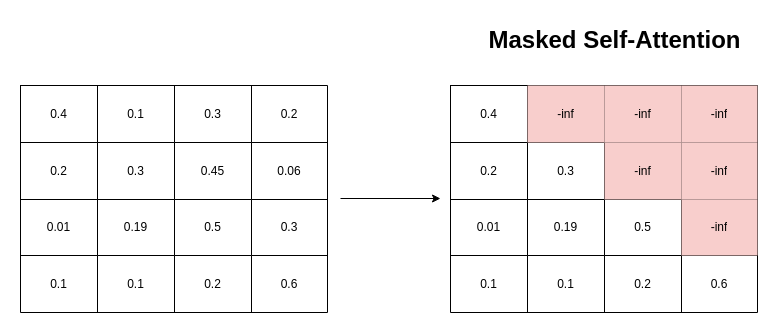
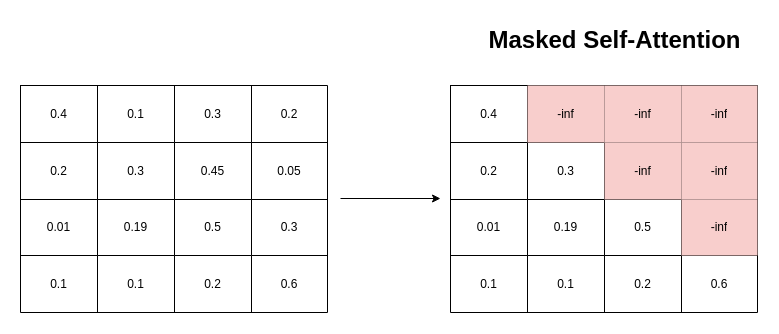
  <mxCell id="0" />
  <mxCell id="1" parent="0" />
  <mxCell id="2" value="" style="shape=table;html=1;whiteSpace=wrap;startSize=0;container=1;collapsible=0;childLayout=tableLayout;" vertex="1" parent="1"><mxGeometry x="20" y="85" width="307" height="227" as="geometry" /></mxCell>
  <mxCell id="3" style="shape=tableRow;horizontal=0;startSize=0;swimlaneHead=0;swimlaneBody=0;top=0;left=0;bottom=0;right=0;collapsible=0;dropTarget=0;fillColor=none;points=[[0,0.5],[1,0.5]];portConstraint=eastwest;" vertex="1" parent="2"><mxGeometry width="307" height="57" as="geometry" /></mxCell>
  <mxCell id="4" value="0.4" style="shape=partialRectangle;html=1;whiteSpace=wrap;connectable=0;fillColor=none;top=0;left=0;bottom=0;right=0;overflow=hidden;" vertex="1" parent="3"><mxGeometry width="77" height="57" as="geometry"><mxRectangle width="77" height="57" as="alternateBounds" /></mxGeometry></mxCell>
  <mxCell id="5" value="0.1" style="shape=partialRectangle;html=1;whiteSpace=wrap;connectable=0;fillColor=none;top=0;left=0;bottom=0;right=0;overflow=hidden;" vertex="1" parent="3"><mxGeometry x="77" width="77" height="57" as="geometry"><mxRectangle width="77" height="57" as="alternateBounds" /></mxGeometry></mxCell>
  <mxCell id="6" value="0.3" style="shape=partialRectangle;html=1;whiteSpace=wrap;connectable=0;fillColor=none;top=0;left=0;bottom=0;right=0;overflow=hidden;" vertex="1" parent="3"><mxGeometry x="154" width="77" height="57" as="geometry"><mxRectangle width="77" height="57" as="alternateBounds" /></mxGeometry></mxCell>
  <mxCell id="7" value="0.2" style="shape=partialRectangle;html=1;whiteSpace=wrap;connectable=0;fillColor=none;top=0;left=0;bottom=0;right=0;overflow=hidden;" vertex="1" parent="3"><mxGeometry x="231" width="76" height="57" as="geometry"><mxRectangle width="76" height="57" as="alternateBounds" /></mxGeometry></mxCell>
  <mxCell id="8" value="" style="shape=tableRow;horizontal=0;startSize=0;swimlaneHead=0;swimlaneBody=0;top=0;left=0;bottom=0;right=0;collapsible=0;dropTarget=0;fillColor=none;points=[[0,0.5],[1,0.5]];portConstraint=eastwest;" vertex="1" parent="2"><mxGeometry y="57" width="307" height="57" as="geometry" /></mxCell>
  <mxCell id="9" value="0.2" style="shape=partialRectangle;html=1;whiteSpace=wrap;connectable=0;fillColor=none;top=0;left=0;bottom=0;right=0;overflow=hidden;" vertex="1" parent="8"><mxGeometry width="77" height="57" as="geometry"><mxRectangle width="77" height="57" as="alternateBounds" /></mxGeometry></mxCell>
  <mxCell id="10" value="0.3" style="shape=partialRectangle;html=1;whiteSpace=wrap;connectable=0;fillColor=none;top=0;left=0;bottom=0;right=0;overflow=hidden;" vertex="1" parent="8"><mxGeometry x="77" width="77" height="57" as="geometry"><mxRectangle width="77" height="57" as="alternateBounds" /></mxGeometry></mxCell>
  <mxCell id="11" value="0.45" style="shape=partialRectangle;html=1;whiteSpace=wrap;connectable=0;fillColor=none;top=0;left=0;bottom=0;right=0;overflow=hidden;" vertex="1" parent="8"><mxGeometry x="154" width="77" height="57" as="geometry"><mxRectangle width="77" height="57" as="alternateBounds" /></mxGeometry></mxCell>
- <mxCell id="12" value="0.06" style="shape=partialRectangle;html=1;whiteSpace=wrap;connectable=0;fillColor=none;top=0;left=0;bottom=0;right=0;overflow=hidden;" vertex="1" parent="8"><mxGeometry x="231" width="76" height="57" as="geometry"><mxRectangle width="76" height="57" as="alternateBounds" /></mxGeometry></mxCell>
+ <mxCell id="12" value="0.05" style="shape=partialRectangle;html=1;whiteSpace=wrap;connectable=0;fillColor=none;top=0;left=0;bottom=0;right=0;overflow=hidden;" vertex="1" parent="8"><mxGeometry x="231" width="76" height="57" as="geometry"><mxRectangle width="76" height="57" as="alternateBounds" /></mxGeometry></mxCell>
  <mxCell id="13" value="" style="shape=tableRow;horizontal=0;startSize=0;swimlaneHead=0;swimlaneBody=0;top=0;left=0;bottom=0;right=0;collapsible=0;dropTarget=0;fillColor=none;points=[[0,0.5],[1,0.5]];portConstraint=eastwest;" vertex="1" parent="2"><mxGeometry y="114" width="307" height="56" as="geometry" /></mxCell>
  <mxCell id="14" value="0.01" style="shape=partialRectangle;html=1;whiteSpace=wrap;connectable=0;fillColor=none;top=0;left=0;bottom=0;right=0;overflow=hidden;" vertex="1" parent="13"><mxGeometry width="77" height="56" as="geometry"><mxRectangle width="77" height="56" as="alternateBounds" /></mxGeometry></mxCell>
  <mxCell id="15" value="0.19" style="shape=partialRectangle;html=1;whiteSpace=wrap;connectable=0;fillColor=none;top=0;left=0;bottom=0;right=0;overflow=hidden;" vertex="1" parent="13"><mxGeometry x="77" width="77" height="56" as="geometry"><mxRectangle width="77" height="56" as="alternateBounds" /></mxGeometry></mxCell>
  <mxCell id="16" value="0.5" style="shape=partialRectangle;html=1;whiteSpace=wrap;connectable=0;fillColor=none;top=0;left=0;bottom=0;right=0;overflow=hidden;" vertex="1" parent="13"><mxGeometry x="154" width="77" height="56" as="geometry"><mxRectangle width="77" height="56" as="alternateBounds" /></mxGeometry></mxCell>
  <mxCell id="17" value="0.3" style="shape=partialRectangle;html=1;whiteSpace=wrap;connectable=0;fillColor=none;top=0;left=0;bottom=0;right=0;overflow=hidden;" vertex="1" parent="13"><mxGeometry x="231" width="76" height="56" as="geometry"><mxRectangle width="76" height="56" as="alternateBounds" /></mxGeometry></mxCell>
  <mxCell id="18" value="" style="shape=tableRow;horizontal=0;startSize=0;swimlaneHead=0;swimlaneBody=0;top=0;left=0;bottom=0;right=0;collapsible=0;dropTarget=0;fillColor=none;points=[[0,0.5],[1,0.5]];portConstraint=eastwest;" vertex="1" parent="2"><mxGeometry y="170" width="307" height="57" as="geometry" /></mxCell>
  <mxCell id="19" value="0.1" style="shape=partialRectangle;html=1;whiteSpace=wrap;connectable=0;fillColor=none;top=0;left=0;bottom=0;right=0;overflow=hidden;" vertex="1" parent="18"><mxGeometry width="77" height="57" as="geometry"><mxRectangle width="77" height="57" as="alternateBounds" /></mxGeometry></mxCell>
  <mxCell id="20" value="0.1" style="shape=partialRectangle;html=1;whiteSpace=wrap;connectable=0;fillColor=none;top=0;left=0;bottom=0;right=0;overflow=hidden;" vertex="1" parent="18"><mxGeometry x="77" width="77" height="57" as="geometry"><mxRectangle width="77" height="57" as="alternateBounds" /></mxGeometry></mxCell>
  <mxCell id="21" value="0.2" style="shape=partialRectangle;html=1;whiteSpace=wrap;connectable=0;fillColor=none;top=0;left=0;bottom=0;right=0;overflow=hidden;" vertex="1" parent="18"><mxGeometry x="154" width="77" height="57" as="geometry"><mxRectangle width="77" height="57" as="alternateBounds" /></mxGeometry></mxCell>
  <mxCell id="22" value="0.6" style="shape=partialRectangle;html=1;whiteSpace=wrap;connectable=0;fillColor=none;top=0;left=0;bottom=0;right=0;overflow=hidden;" vertex="1" parent="18"><mxGeometry x="231" width="76" height="57" as="geometry"><mxRectangle width="76" height="57" as="alternateBounds" /></mxGeometry></mxCell>
  <mxCell id="23" value="" style="shape=table;html=1;whiteSpace=wrap;startSize=0;container=1;collapsible=0;childLayout=tableLayout;" vertex="1" parent="1"><mxGeometry x="450" y="85" width="307" height="227" as="geometry" /></mxCell>
  <mxCell id="24" style="shape=tableRow;horizontal=0;startSize=0;swimlaneHead=0;swimlaneBody=0;top=0;left=0;bottom=0;right=0;collapsible=0;dropTarget=0;fillColor=none;points=[[0,0.5],[1,0.5]];portConstraint=eastwest;" vertex="1" parent="23"><mxGeometry width="307" height="57" as="geometry" /></mxCell>
  <mxCell id="25" value="0.4" style="shape=partialRectangle;html=1;whiteSpace=wrap;connectable=0;fillColor=none;top=0;left=0;bottom=0;right=0;overflow=hidden;" vertex="1" parent="24"><mxGeometry width="77" height="57" as="geometry"><mxRectangle width="77" height="57" as="alternateBounds" /></mxGeometry></mxCell>
  <mxCell id="26" value="-inf" style="shape=partialRectangle;html=1;whiteSpace=wrap;connectable=0;fillColor=#f8cecc;top=0;left=0;bottom=0;right=0;overflow=hidden;strokeColor=#b85450;" vertex="1" parent="24"><mxGeometry x="77" width="77" height="57" as="geometry"><mxRectangle width="77" height="57" as="alternateBounds" /></mxGeometry></mxCell>
  <mxCell id="27" value="-inf" style="shape=partialRectangle;html=1;whiteSpace=wrap;connectable=0;fillColor=#f8cecc;top=0;left=0;bottom=0;right=0;overflow=hidden;strokeColor=#b85450;" vertex="1" parent="24"><mxGeometry x="154" width="77" height="57" as="geometry"><mxRectangle width="77" height="57" as="alternateBounds" /></mxGeometry></mxCell>
  <mxCell id="28" value="-inf" style="shape=partialRectangle;html=1;whiteSpace=wrap;connectable=0;fillColor=#f8cecc;top=0;left=0;bottom=0;right=0;overflow=hidden;strokeColor=#b85450;" vertex="1" parent="24"><mxGeometry x="231" width="76" height="57" as="geometry"><mxRectangle width="76" height="57" as="alternateBounds" /></mxGeometry></mxCell>
  <mxCell id="29" value="" style="shape=tableRow;horizontal=0;startSize=0;swimlaneHead=0;swimlaneBody=0;top=0;left=0;bottom=0;right=0;collapsible=0;dropTarget=0;fillColor=none;points=[[0,0.5],[1,0.5]];portConstraint=eastwest;" vertex="1" parent="23"><mxGeometry y="57" width="307" height="57" as="geometry" /></mxCell>
  <mxCell id="30" value="0.2" style="shape=partialRectangle;html=1;whiteSpace=wrap;connectable=0;fillColor=none;top=0;left=0;bottom=0;right=0;overflow=hidden;" vertex="1" parent="29"><mxGeometry width="77" height="57" as="geometry"><mxRectangle width="77" height="57" as="alternateBounds" /></mxGeometry></mxCell>
  <mxCell id="31" value="0.3" style="shape=partialRectangle;html=1;whiteSpace=wrap;connectable=0;fillColor=none;top=0;left=0;bottom=0;right=0;overflow=hidden;" vertex="1" parent="29"><mxGeometry x="77" width="77" height="57" as="geometry"><mxRectangle width="77" height="57" as="alternateBounds" /></mxGeometry></mxCell>
  <mxCell id="32" value="-inf" style="shape=partialRectangle;html=1;whiteSpace=wrap;connectable=0;fillColor=#f8cecc;top=0;left=0;bottom=0;right=0;overflow=hidden;strokeColor=#b85450;" vertex="1" parent="29"><mxGeometry x="154" width="77" height="57" as="geometry"><mxRectangle width="77" height="57" as="alternateBounds" /></mxGeometry></mxCell>
  <mxCell id="33" value="-inf" style="shape=partialRectangle;html=1;whiteSpace=wrap;connectable=0;fillColor=#f8cecc;top=0;left=0;bottom=0;right=0;overflow=hidden;strokeColor=#b85450;" vertex="1" parent="29"><mxGeometry x="231" width="76" height="57" as="geometry"><mxRectangle width="76" height="57" as="alternateBounds" /></mxGeometry></mxCell>
  <mxCell id="34" value="" style="shape=tableRow;horizontal=0;startSize=0;swimlaneHead=0;swimlaneBody=0;top=0;left=0;bottom=0;right=0;collapsible=0;dropTarget=0;fillColor=none;points=[[0,0.5],[1,0.5]];portConstraint=eastwest;" vertex="1" parent="23"><mxGeometry y="114" width="307" height="56" as="geometry" /></mxCell>
  <mxCell id="35" value="0.01" style="shape=partialRectangle;html=1;whiteSpace=wrap;connectable=0;fillColor=none;top=0;left=0;bottom=0;right=0;overflow=hidden;" vertex="1" parent="34"><mxGeometry width="77" height="56" as="geometry"><mxRectangle width="77" height="56" as="alternateBounds" /></mxGeometry></mxCell>
  <mxCell id="36" value="0.19" style="shape=partialRectangle;html=1;whiteSpace=wrap;connectable=0;fillColor=none;top=0;left=0;bottom=0;right=0;overflow=hidden;" vertex="1" parent="34"><mxGeometry x="77" width="77" height="56" as="geometry"><mxRectangle width="77" height="56" as="alternateBounds" /></mxGeometry></mxCell>
  <mxCell id="37" value="0.5" style="shape=partialRectangle;html=1;whiteSpace=wrap;connectable=0;fillColor=none;top=0;left=0;bottom=0;right=0;overflow=hidden;" vertex="1" parent="34"><mxGeometry x="154" width="77" height="56" as="geometry"><mxRectangle width="77" height="56" as="alternateBounds" /></mxGeometry></mxCell>
  <mxCell id="38" value="-inf" style="shape=partialRectangle;html=1;whiteSpace=wrap;connectable=0;fillColor=#f8cecc;top=0;left=0;bottom=0;right=0;overflow=hidden;strokeColor=#b85450;" vertex="1" parent="34"><mxGeometry x="231" width="76" height="56" as="geometry"><mxRectangle width="76" height="56" as="alternateBounds" /></mxGeometry></mxCell>
  <mxCell id="39" value="" style="shape=tableRow;horizontal=0;startSize=0;swimlaneHead=0;swimlaneBody=0;top=0;left=0;bottom=0;right=0;collapsible=0;dropTarget=0;fillColor=none;points=[[0,0.5],[1,0.5]];portConstraint=eastwest;" vertex="1" parent="23"><mxGeometry y="170" width="307" height="57" as="geometry" /></mxCell>
  <mxCell id="40" value="0.1" style="shape=partialRectangle;html=1;whiteSpace=wrap;connectable=0;fillColor=none;top=0;left=0;bottom=0;right=0;overflow=hidden;" vertex="1" parent="39"><mxGeometry width="77" height="57" as="geometry"><mxRectangle width="77" height="57" as="alternateBounds" /></mxGeometry></mxCell>
  <mxCell id="41" value="0.1" style="shape=partialRectangle;html=1;whiteSpace=wrap;connectable=0;fillColor=none;top=0;left=0;bottom=0;right=0;overflow=hidden;" vertex="1" parent="39"><mxGeometry x="77" width="77" height="57" as="geometry"><mxRectangle width="77" height="57" as="alternateBounds" /></mxGeometry></mxCell>
  <mxCell id="42" value="0.2" style="shape=partialRectangle;html=1;whiteSpace=wrap;connectable=0;fillColor=none;top=0;left=0;bottom=0;right=0;overflow=hidden;" vertex="1" parent="39"><mxGeometry x="154" width="77" height="57" as="geometry"><mxRectangle width="77" height="57" as="alternateBounds" /></mxGeometry></mxCell>
  <mxCell id="43" value="0.6" style="shape=partialRectangle;html=1;whiteSpace=wrap;connectable=0;fillColor=none;top=0;left=0;bottom=0;right=0;overflow=hidden;" vertex="1" parent="39"><mxGeometry x="231" width="76" height="57" as="geometry"><mxRectangle width="76" height="57" as="alternateBounds" /></mxGeometry></mxCell>
  <mxCell id="44" value="" style="endArrow=classic;html=1;rounded=0;" edge="1" parent="1"><mxGeometry width="50" height="50" relative="1" as="geometry"><mxPoint x="340" y="198" as="sourcePoint" /><mxPoint x="440" y="198" as="targetPoint" /></mxGeometry></mxCell>
  <mxCell id="45" value="Masked Self-Attention" style="text;strokeColor=none;fillColor=none;html=1;fontSize=24;fontStyle=1;verticalAlign=middle;align=center;" vertex="1" parent="1"><mxGeometry x="505.25" y="20" width="216.5" height="40" as="geometry" /></mxCell>
